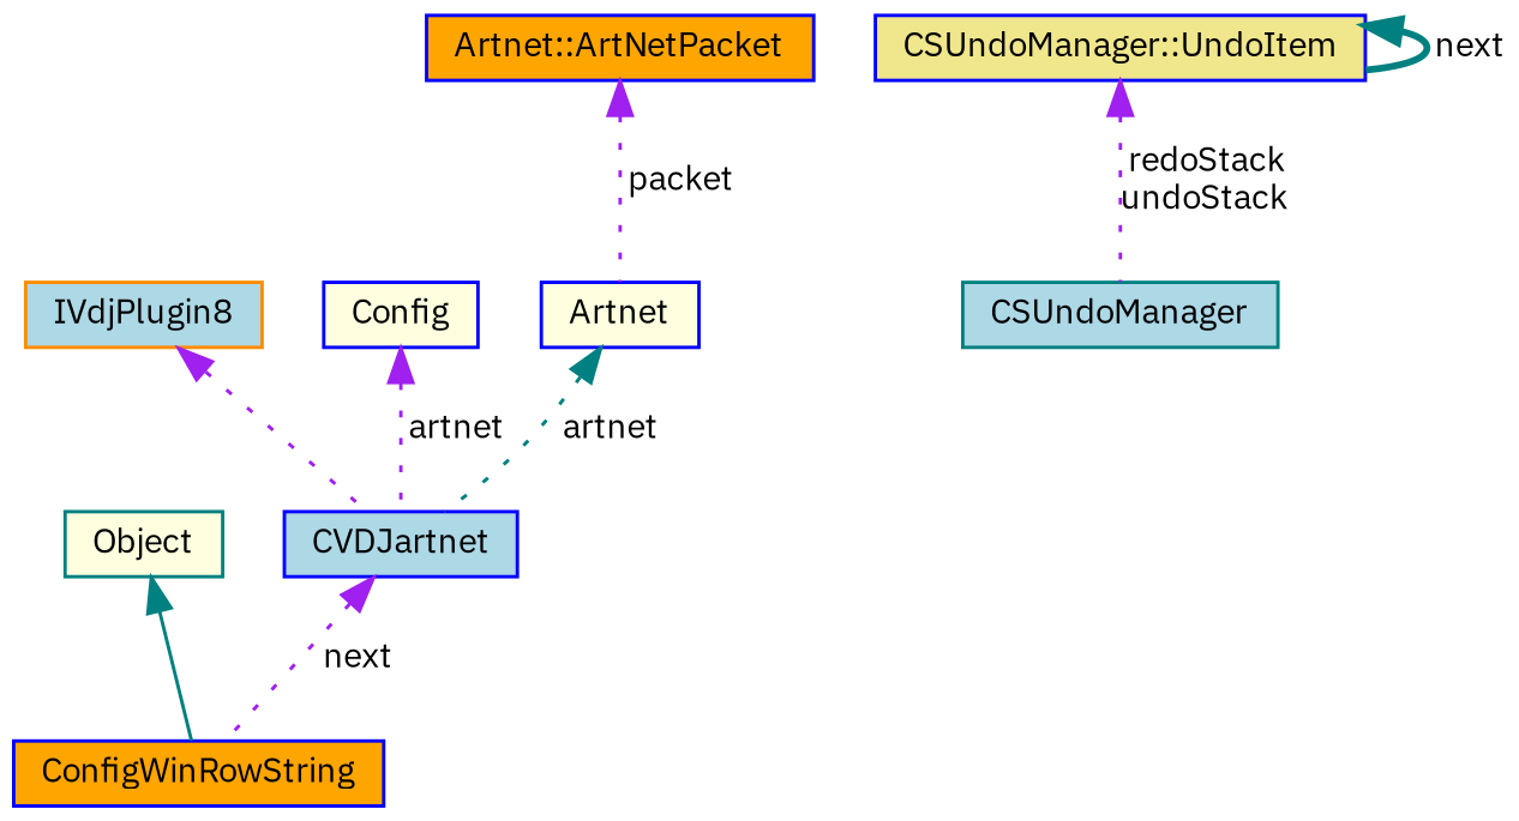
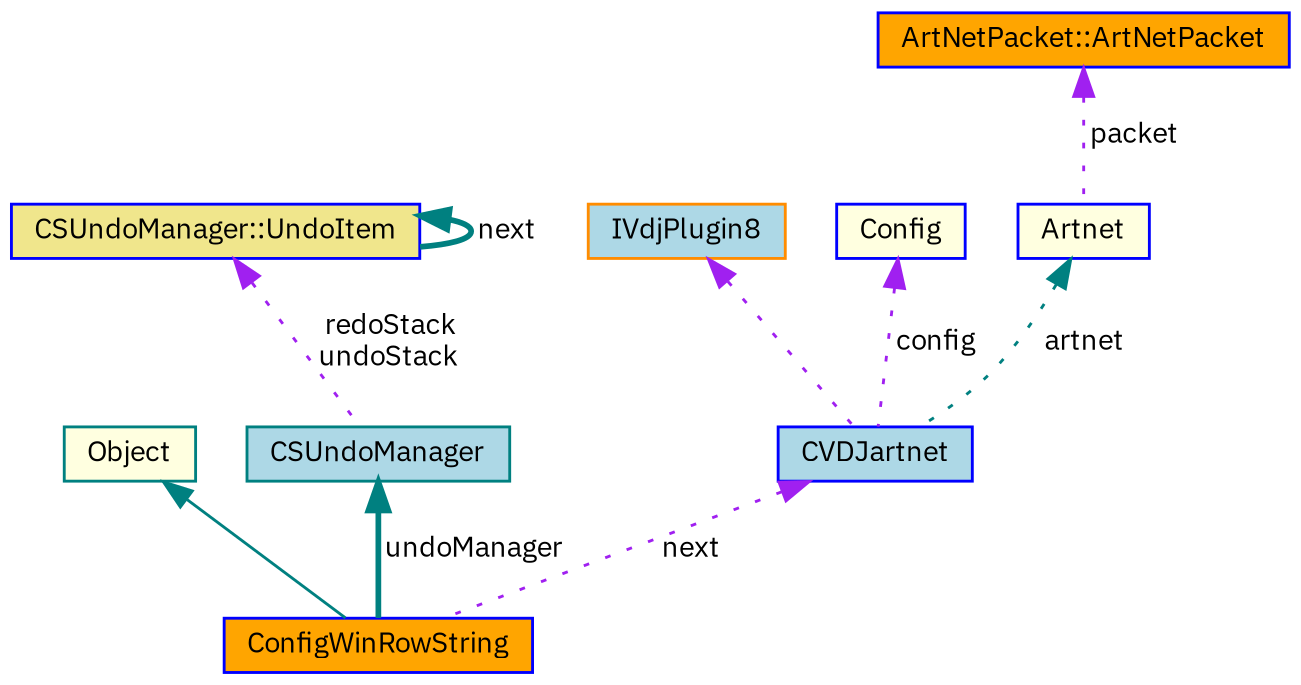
  digraph {
    fontname="IBM Plex Sans"
    node [color=blue fillcolor=lightyellow fontname="IBM Plex Sans" fontsize=10 shape=record style=filled]
    edge [color=purple dir=back fontname="IBM Plex Sans" fontsize=10 labelfontname=Helvetica labelfontsize=10 style=dotted]
    n1 [fillcolor=orange fontcolor=black height=0.2 label=ConfigWinRowString width=0.4]
    n2 [color=teal height=0.2 label=Object width=0.4]
    n3 [color=teal fillcolor=lightblue height=0.2 label=CSUndoManager width=0.4]
    n4 [fillcolor=khaki height=0.2 label="CSUndoManager::UndoItem" width=0.4]
    n5 [fillcolor=lightblue height=0.2 label=CVDJartnet width=0.4]
    n6 [color=darkorange fillcolor=lightblue height=0.2 label=IVdjPlugin8 width=0.4]
    n7 [height=0.2 label=Config width=0.4]
    n8 [height=0.2 label=Artnet width=0.4]
-   n9 [fillcolor=orange height=0.2 label="Artnet::ArtNetPacket" width=0.4]
+   n9 [fillcolor=orange height=0.2 label="ArtNetPacket::ArtNetPacket" width=0.4]
    n2 -> n1 [color=teal style=solid]
+   n3 -> n1 [color=teal label=" undoManager" style=bold]
    n4 -> n3 [label=" redoStack\nundoStack"]
    n4 -> n4 [color=teal label=" next" style=bold]
    n5 -> n1 [label=" next"]
    n6 -> n5
-   n7 -> n5 [label=" artnet"]
+   n7 -> n5 [label=" config"]
    n8 -> n5 [color=teal label=" artnet"]
    n9 -> n8 [label=" packet"]
  }
